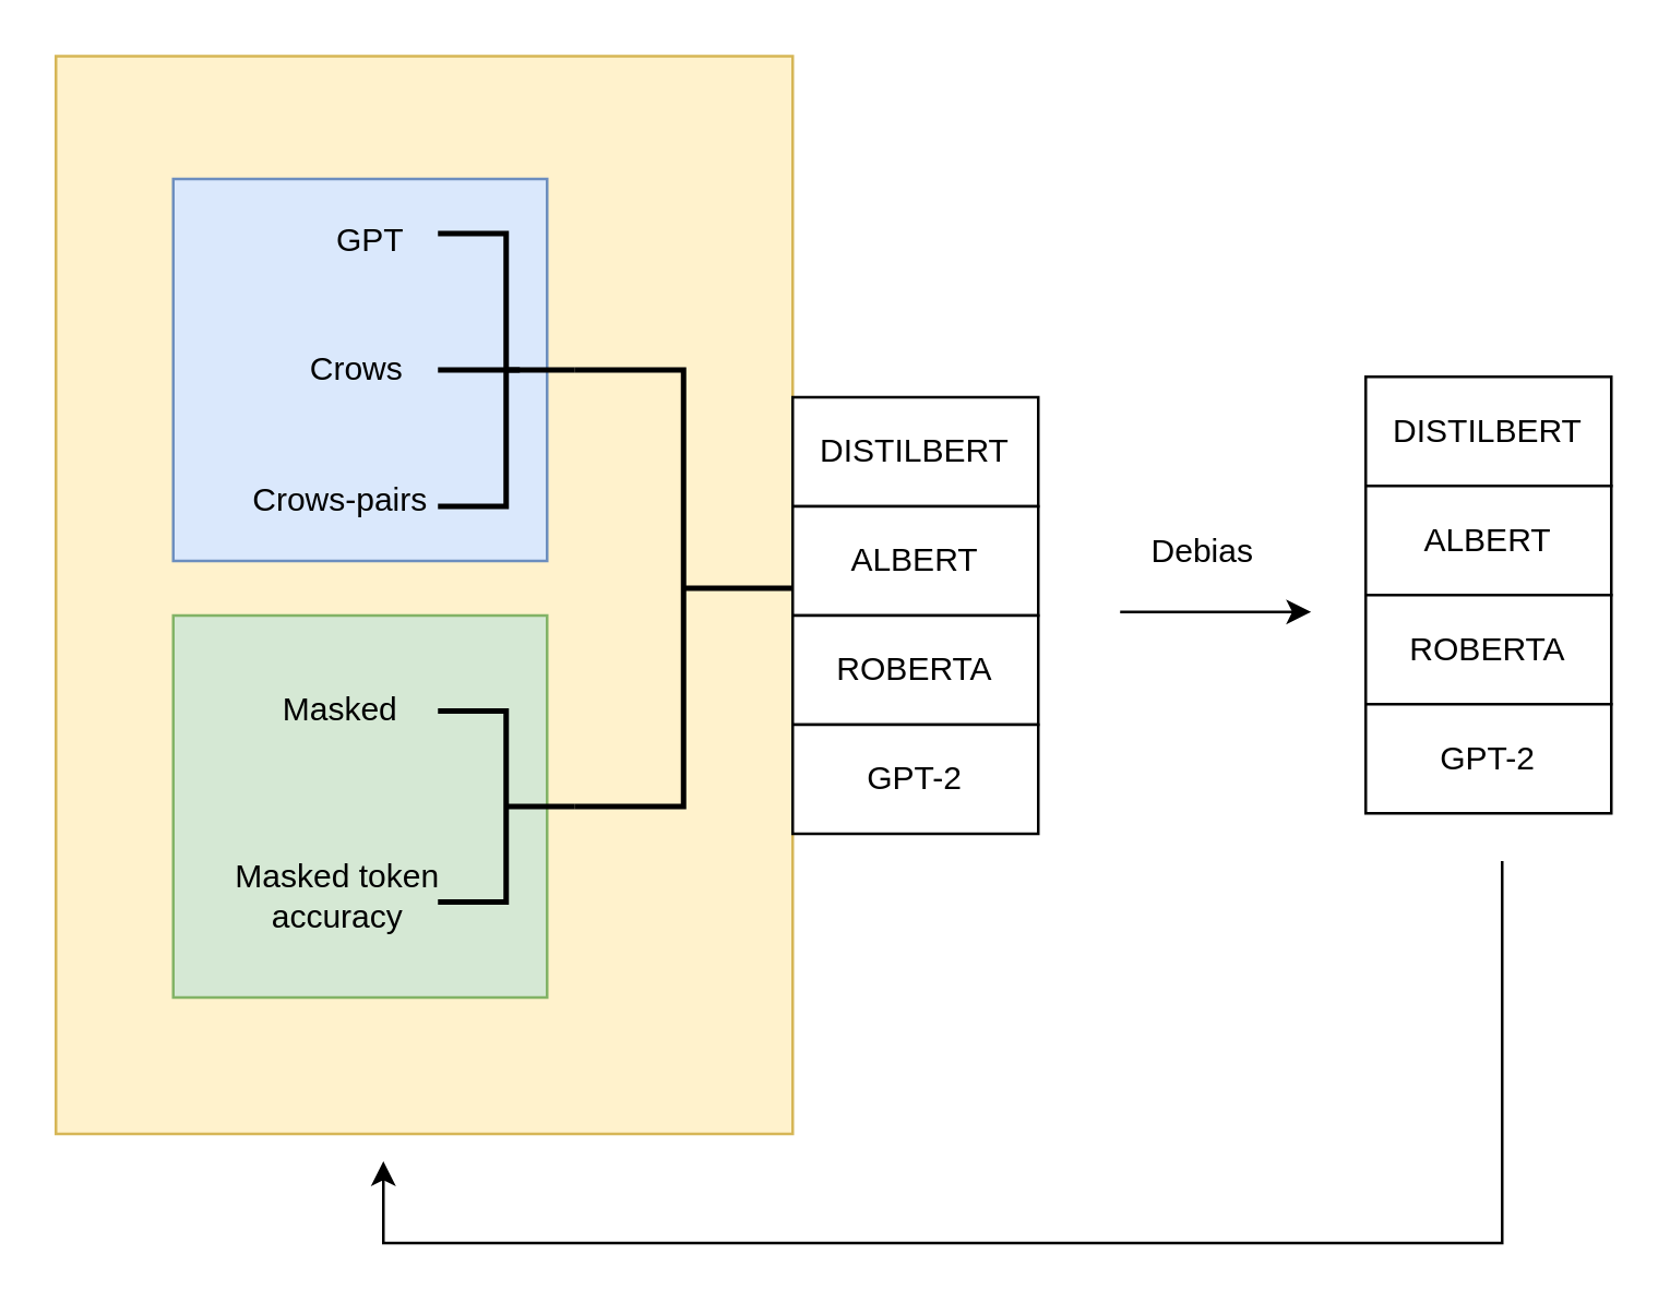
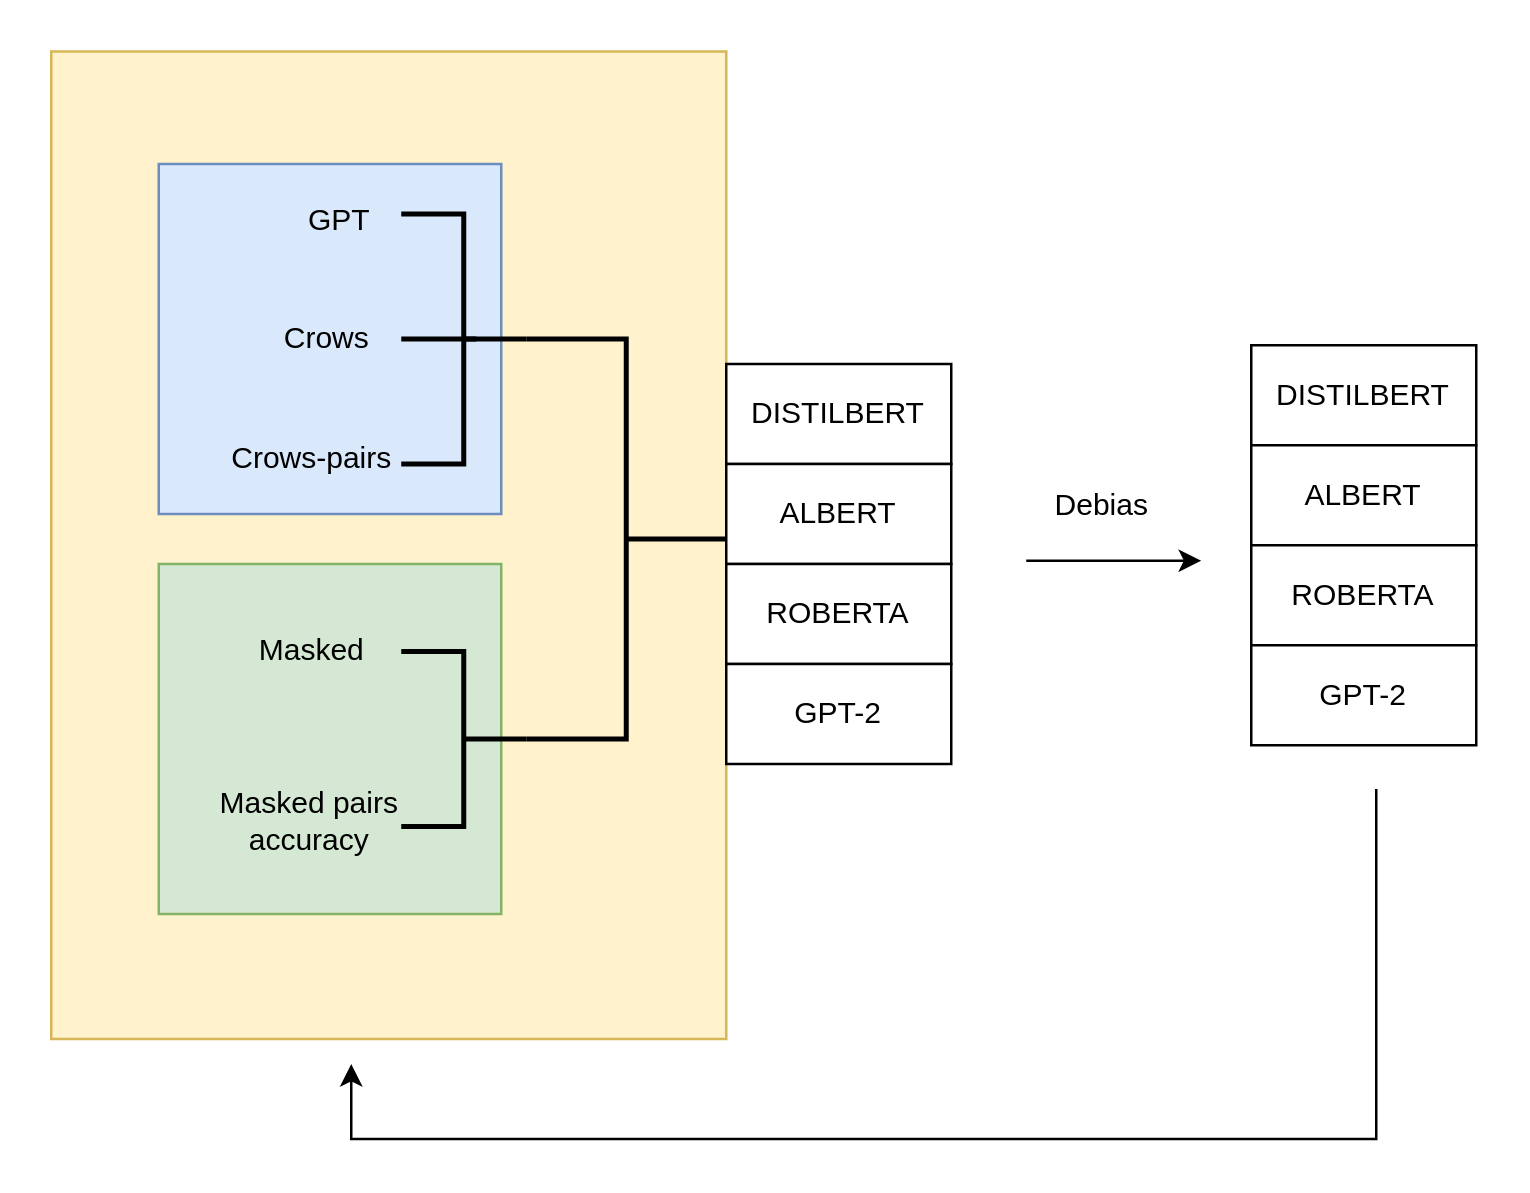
  <mxCell id="0" />
  <mxCell id="1" parent="0" />
  <mxCell id="2" value="" style="rounded=0;whiteSpace=wrap;html=1;fillColor=#fff2cc;strokeColor=#d6b656;" parent="1" vertex="1"><mxGeometry x="20" y="20" width="270" height="395" as="geometry" /></mxCell>
  <mxCell id="3" value="" style="rounded=0;whiteSpace=wrap;html=1;fillColor=#d5e8d4;strokeColor=#82b366;" parent="1" vertex="1"><mxGeometry x="63" y="225" width="137" height="140" as="geometry" /></mxCell>
  <mxCell id="4" value="" style="rounded=0;whiteSpace=wrap;html=1;fillColor=#dae8fc;strokeColor=#6c8ebf;" parent="1" vertex="1"><mxGeometry x="63" y="65" width="137" height="140" as="geometry" /></mxCell>
  <mxCell id="5" value="DISTILBERT" style="rounded=0;whiteSpace=wrap;html=1;" parent="1" vertex="1"><mxGeometry x="290" y="145" width="90" height="40" as="geometry" /></mxCell>
  <mxCell id="6" value="ALBERT" style="rounded=0;whiteSpace=wrap;html=1;" parent="1" vertex="1"><mxGeometry x="290" y="185" width="90" height="40" as="geometry" /></mxCell>
  <mxCell id="7" value="ROBERTA" style="rounded=0;whiteSpace=wrap;html=1;" parent="1" vertex="1"><mxGeometry x="290" y="225" width="90" height="40" as="geometry" /></mxCell>
  <mxCell id="8" value="GPT-2" style="rounded=0;whiteSpace=wrap;html=1;" parent="1" vertex="1"><mxGeometry x="290" y="265" width="90" height="40" as="geometry" /></mxCell>
  <mxCell id="9" value="" style="strokeWidth=2;html=1;shape=mxgraph.flowchart.annotation_2;align=left;labelPosition=right;pointerEvents=1;rotation=-180;" parent="1" vertex="1"><mxGeometry x="210" y="135" width="80" height="160" as="geometry" /></mxCell>
  <mxCell id="10" value="" style="strokeWidth=2;html=1;shape=mxgraph.flowchart.annotation_2;align=left;labelPosition=right;pointerEvents=1;rotation=-180;" parent="1" vertex="1"><mxGeometry x="160" y="260" width="50" height="70" as="geometry" /></mxCell>
  <mxCell id="11" value="" style="strokeWidth=2;html=1;shape=mxgraph.flowchart.annotation_2;align=left;labelPosition=right;pointerEvents=1;rotation=-180;" parent="1" vertex="1"><mxGeometry x="160" y="85" width="50" height="100" as="geometry" /></mxCell>
  <mxCell id="12" value="" style="endArrow=none;html=1;rounded=0;strokeWidth=2;" parent="1" edge="1"><mxGeometry width="50" height="50" relative="1" as="geometry"><mxPoint x="160" y="135" as="sourcePoint" /><mxPoint x="190" y="135" as="targetPoint" /></mxGeometry></mxCell>
  <mxCell id="13" value="GPT" style="text;html=1;align=center;verticalAlign=middle;resizable=0;points=[];autosize=1;strokeColor=none;fillColor=none;" parent="1" vertex="1"><mxGeometry x="110" y="73" width="50" height="30" as="geometry" /></mxCell>
  <mxCell id="14" value="Crows" style="text;html=1;align=center;verticalAlign=middle;resizable=0;points=[];autosize=1;strokeColor=none;fillColor=none;" parent="1" vertex="1"><mxGeometry x="95" y="120" width="70" height="30" as="geometry" /></mxCell>
  <mxCell id="15" value="Crows-pairs" style="text;html=1;align=center;verticalAlign=middle;resizable=0;points=[];autosize=1;strokeColor=none;fillColor=none;" parent="1" vertex="1"><mxGeometry x="79" y="168" width="90" height="30" as="geometry" /></mxCell>
  <mxCell id="16" value="Masked" style="text;html=1;align=center;verticalAlign=middle;resizable=0;points=[];autosize=1;strokeColor=none;fillColor=none;" parent="1" vertex="1"><mxGeometry x="84" y="245" width="80" height="30" as="geometry" /></mxCell>
- <mxCell id="17" value="Masked token&lt;br&gt;accuracy" style="text;html=1;align=center;verticalAlign=middle;resizable=0;points=[];autosize=1;strokeColor=none;fillColor=none;" parent="1" vertex="1"><mxGeometry x="73" y="308" width="100" height="40" as="geometry" /></mxCell>
+ <mxCell id="17" value="Masked pairs&lt;br&gt;accuracy" style="text;html=1;align=center;verticalAlign=middle;resizable=0;points=[];autosize=1;strokeColor=none;fillColor=none;" parent="1" vertex="1"><mxGeometry x="73" y="308" width="100" height="40" as="geometry" /></mxCell>
  <mxCell id="18" value="" style="endArrow=classic;html=1;rounded=0;" parent="1" edge="1"><mxGeometry width="50" height="50" relative="1" as="geometry"><mxPoint x="410" y="223.67" as="sourcePoint" /><mxPoint x="480" y="223.67" as="targetPoint" /></mxGeometry></mxCell>
  <mxCell id="19" value="Debias" style="text;html=1;align=center;verticalAlign=middle;resizable=0;points=[];autosize=1;strokeColor=none;fillColor=none;" parent="1" vertex="1"><mxGeometry x="410" y="186.67" width="60" height="30" as="geometry" /></mxCell>
  <mxCell id="20" value="DISTILBERT" style="rounded=0;whiteSpace=wrap;html=1;" parent="1" vertex="1"><mxGeometry x="500" y="137.5" width="90" height="40" as="geometry" /></mxCell>
  <mxCell id="21" value="ALBERT" style="rounded=0;whiteSpace=wrap;html=1;" parent="1" vertex="1"><mxGeometry x="500" y="177.5" width="90" height="40" as="geometry" /></mxCell>
  <mxCell id="22" value="ROBERTA" style="rounded=0;whiteSpace=wrap;html=1;" parent="1" vertex="1"><mxGeometry x="500" y="217.5" width="90" height="40" as="geometry" /></mxCell>
  <mxCell id="23" value="GPT-2" style="rounded=0;whiteSpace=wrap;html=1;" parent="1" vertex="1"><mxGeometry x="500" y="257.5" width="90" height="40" as="geometry" /></mxCell>
  <mxCell id="24" value="" style="endArrow=classic;html=1;rounded=0;" parent="1" edge="1"><mxGeometry width="50" height="50" relative="1" as="geometry"><mxPoint x="550" y="315" as="sourcePoint" /><mxPoint x="140" y="425" as="targetPoint" /><Array as="points"><mxPoint x="550" y="455" /><mxPoint x="140" y="455" /></Array></mxGeometry></mxCell>
